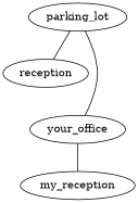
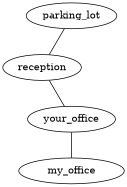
  graph {
    parking_lot
    reception
    your_office
-   my_office [label=my_reception]
+   my_office
    parking_lot -- reception
-   parking_lot -- your_office
+   reception -- your_office
    your_office -- my_office
  }
